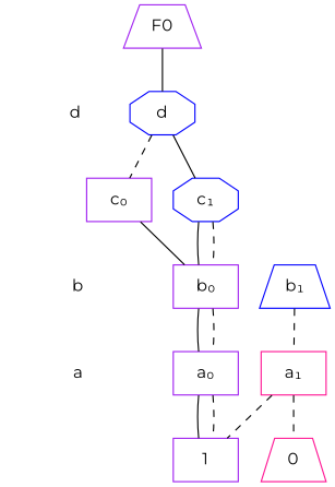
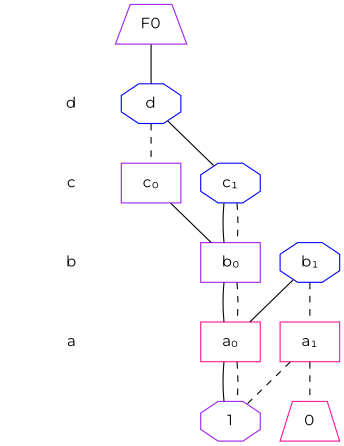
  digraph {
    fontname=Montserrat
    node [fontname=Montserrat shape=plaintext color=purple]
    edge [dir=none fontname=Montserrat style=dashed]
    "CONST NODES" [style=invis color=""]
    " d " [color=deeppink]
+   " c " [color=blue]
    " b "
    " a " [color=deeppink]
    F0 [shape=trapezium]
    d [color=blue shape=octagon]
    "c₀" [shape=box]
    "c₁" [color=blue shape=octagon]
    "b₀" [shape=box]
-   "b₁" [color=blue shape=trapezium]
-   "a₀" [shape=box]
+   "b₁" [color=blue shape=octagon]
+   "a₀" [color=deeppink shape=box]
    "a₁" [color=deeppink shape=box]
    n14 [color=deeppink label=0 shape=trapezium]
-   n15 [label=1 shape=box]
+   n15 [label=1 shape=octagon]
    subgraph sub_1 {
      "CONST NODES"
      " d "
+     " c "
      " b "
      " a "
    }
    subgraph sub_2 {
      rank=same
      F0
    }
    subgraph sub_3 {
      rank=same
      " d "
      d
    }
    subgraph sub_4 {
      rank=same
+     " c "
      "c₀"
      "c₁"
    }
    subgraph sub_5 {
      rank=same
      " b "
      "b₀"
      "b₁"
    }
    subgraph sub_6 {
      rank=same
      " a "
      "a₀"
      "a₁"
    }
    subgraph sub_7 {
      rank=same
      "CONST NODES"
      subgraph sub_8 {
        rank=same
        n14
        n15
      }
    }
+   " d " -> " c " [style=invis]
+   " c " -> " b " [style=invis]
    " b " -> " a " [style=invis]
    " a " -> "CONST NODES" [style=invis]
    F0 -> d [style=solid]
    d -> "c₀"
    d -> "c₁" [style=""]
    "c₀" -> "b₀" [style=""]
    "c₁" -> "b₀" [style=""]
    "c₁" -> "b₀"
    "b₀" -> "a₀" [style=""]
    "b₀" -> "a₀"
+   "b₁" -> "a₀" [style=""]
    "b₁" -> "a₁"
    "a₀" -> n15 [style=""]
    "a₀" -> n15
    "a₁" -> n14
    "a₁" -> n15
  }
